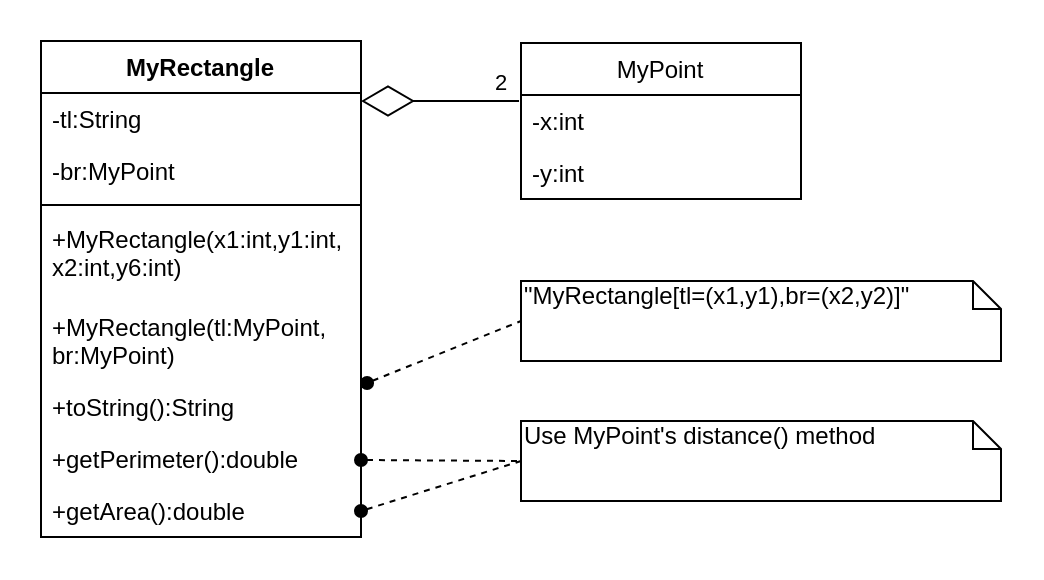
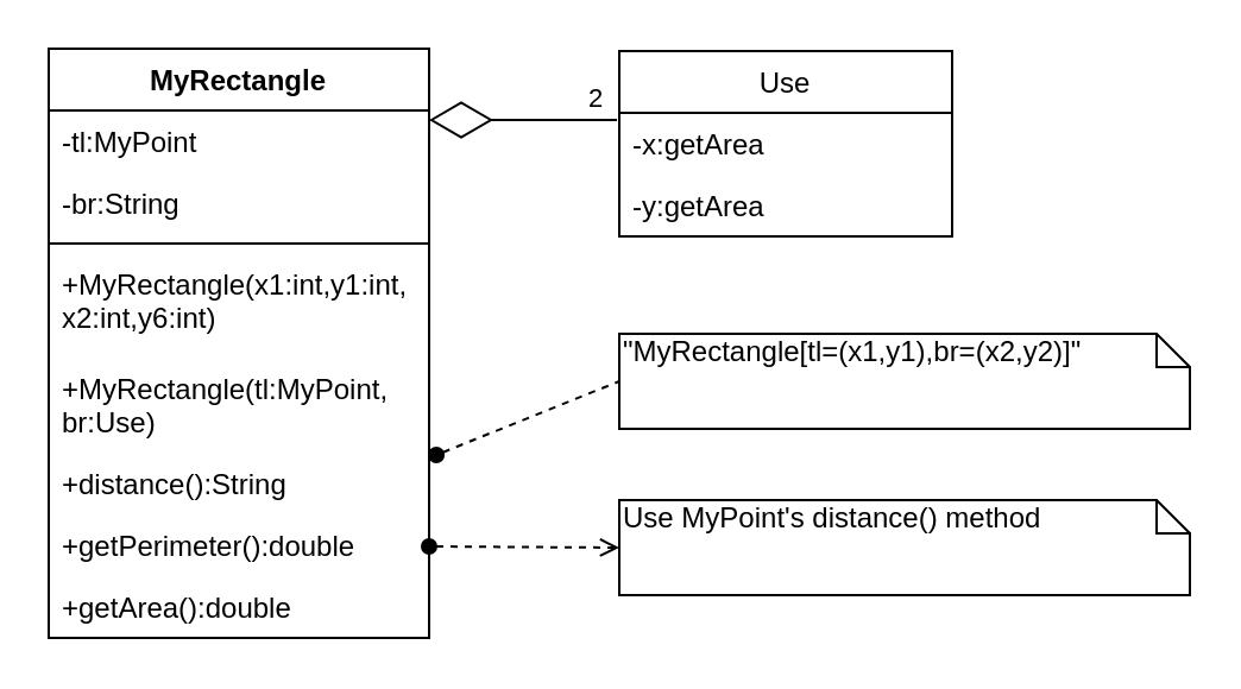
  <mxCell id="0" />
  <mxCell id="1" parent="0" />
  <mxCell id="2" value="MyRectangle" style="swimlane;fontStyle=1;align=center;verticalAlign=top;childLayout=stackLayout;horizontal=1;startSize=26;horizontalStack=0;resizeParent=1;resizeParentMax=0;resizeLast=0;collapsible=1;marginBottom=0;" vertex="1" parent="1"><mxGeometry x="20" y="20" width="160" height="248" as="geometry" /></mxCell>
- <mxCell id="3" value="-tl:String" style="text;strokeColor=none;fillColor=none;align=left;verticalAlign=top;spacingLeft=4;spacingRight=4;overflow=hidden;rotatable=0;points=[[0,0.5],[1,0.5]];portConstraint=eastwest;" vertex="1" parent="2"><mxGeometry y="26" width="160" height="26" as="geometry" /></mxCell>
- <mxCell id="4" value="-br:MyPoint" style="text;strokeColor=none;fillColor=none;align=left;verticalAlign=top;spacingLeft=4;spacingRight=4;overflow=hidden;rotatable=0;points=[[0,0.5],[1,0.5]];portConstraint=eastwest;" vertex="1" parent="2"><mxGeometry y="52" width="160" height="26" as="geometry" /></mxCell>
+ <mxCell id="3" value="-tl:MyPoint" style="text;strokeColor=none;fillColor=none;align=left;verticalAlign=top;spacingLeft=4;spacingRight=4;overflow=hidden;rotatable=0;points=[[0,0.5],[1,0.5]];portConstraint=eastwest;" vertex="1" parent="2"><mxGeometry y="26" width="160" height="26" as="geometry" /></mxCell>
+ <mxCell id="4" value="-br:String" style="text;strokeColor=none;fillColor=none;align=left;verticalAlign=top;spacingLeft=4;spacingRight=4;overflow=hidden;rotatable=0;points=[[0,0.5],[1,0.5]];portConstraint=eastwest;" vertex="1" parent="2"><mxGeometry y="52" width="160" height="26" as="geometry" /></mxCell>
  <mxCell id="5" value="" style="line;strokeWidth=1;fillColor=none;align=left;verticalAlign=middle;spacingTop=-1;spacingLeft=3;spacingRight=3;rotatable=0;labelPosition=right;points=[];portConstraint=eastwest;" vertex="1" parent="2"><mxGeometry y="78" width="160" height="8" as="geometry" /></mxCell>
  <mxCell id="6" value="+MyRectangle(x1:int,y1:int,&#10;x2:int,y6:int)" style="text;strokeColor=none;fillColor=none;align=left;verticalAlign=top;spacingLeft=4;spacingRight=4;overflow=hidden;rotatable=0;points=[[0,0.5],[1,0.5]];portConstraint=eastwest;" vertex="1" parent="2"><mxGeometry y="86" width="160" height="44" as="geometry" /></mxCell>
- <mxCell id="7" value="+MyRectangle(tl:MyPoint,&#10;br:MyPoint)" style="text;strokeColor=none;fillColor=none;align=left;verticalAlign=top;spacingLeft=4;spacingRight=4;overflow=hidden;rotatable=0;points=[[0,0.5],[1,0.5]];portConstraint=eastwest;" vertex="1" parent="2"><mxGeometry y="130" width="160" height="40" as="geometry" /></mxCell>
- <mxCell id="8" value="+toString():String" style="text;strokeColor=none;fillColor=none;align=left;verticalAlign=top;spacingLeft=4;spacingRight=4;overflow=hidden;rotatable=0;points=[[0,0.5],[1,0.5]];portConstraint=eastwest;" vertex="1" parent="2"><mxGeometry y="170" width="160" height="26" as="geometry" /></mxCell>
+ <mxCell id="7" value="+MyRectangle(tl:MyPoint,&#10;br:Use)" style="text;strokeColor=none;fillColor=none;align=left;verticalAlign=top;spacingLeft=4;spacingRight=4;overflow=hidden;rotatable=0;points=[[0,0.5],[1,0.5]];portConstraint=eastwest;" vertex="1" parent="2"><mxGeometry y="130" width="160" height="40" as="geometry" /></mxCell>
+ <mxCell id="8" value="+distance():String" style="text;strokeColor=none;fillColor=none;align=left;verticalAlign=top;spacingLeft=4;spacingRight=4;overflow=hidden;rotatable=0;points=[[0,0.5],[1,0.5]];portConstraint=eastwest;" vertex="1" parent="2"><mxGeometry y="170" width="160" height="26" as="geometry" /></mxCell>
  <mxCell id="9" value="+getPerimeter():double" style="text;strokeColor=none;fillColor=none;align=left;verticalAlign=top;spacingLeft=4;spacingRight=4;overflow=hidden;rotatable=0;points=[[0,0.5],[1,0.5]];portConstraint=eastwest;" vertex="1" parent="2"><mxGeometry y="196" width="160" height="26" as="geometry" /></mxCell>
  <mxCell id="10" value="+getArea():double" style="text;strokeColor=none;fillColor=none;align=left;verticalAlign=top;spacingLeft=4;spacingRight=4;overflow=hidden;rotatable=0;points=[[0,0.5],[1,0.5]];portConstraint=eastwest;" vertex="1" parent="2"><mxGeometry y="222" width="160" height="26" as="geometry" /></mxCell>
- <mxCell id="11" value="MyPoint" style="swimlane;fontStyle=0;childLayout=stackLayout;horizontal=1;startSize=26;fillColor=none;horizontalStack=0;resizeParent=1;resizeParentMax=0;resizeLast=0;collapsible=1;marginBottom=0;" vertex="1" parent="1"><mxGeometry x="260" y="21" width="140" height="78" as="geometry" /></mxCell>
- <mxCell id="12" value="-x:int" style="text;strokeColor=none;fillColor=none;align=left;verticalAlign=top;spacingLeft=4;spacingRight=4;overflow=hidden;rotatable=0;points=[[0,0.5],[1,0.5]];portConstraint=eastwest;" vertex="1" parent="11"><mxGeometry y="26" width="140" height="26" as="geometry" /></mxCell>
- <mxCell id="13" value="-y:int" style="text;strokeColor=none;fillColor=none;align=left;verticalAlign=top;spacingLeft=4;spacingRight=4;overflow=hidden;rotatable=0;points=[[0,0.5],[1,0.5]];portConstraint=eastwest;" vertex="1" parent="11"><mxGeometry y="52" width="140" height="26" as="geometry" /></mxCell>
+ <mxCell id="11" value="Use" style="swimlane;fontStyle=0;childLayout=stackLayout;horizontal=1;startSize=26;fillColor=none;horizontalStack=0;resizeParent=1;resizeParentMax=0;resizeLast=0;collapsible=1;marginBottom=0;" vertex="1" parent="1"><mxGeometry x="260" y="21" width="140" height="78" as="geometry" /></mxCell>
+ <mxCell id="12" value="-x:getArea" style="text;strokeColor=none;fillColor=none;align=left;verticalAlign=top;spacingLeft=4;spacingRight=4;overflow=hidden;rotatable=0;points=[[0,0.5],[1,0.5]];portConstraint=eastwest;" vertex="1" parent="11"><mxGeometry y="26" width="140" height="26" as="geometry" /></mxCell>
+ <mxCell id="13" value="-y:getArea" style="text;strokeColor=none;fillColor=none;align=left;verticalAlign=top;spacingLeft=4;spacingRight=4;overflow=hidden;rotatable=0;points=[[0,0.5],[1,0.5]];portConstraint=eastwest;" vertex="1" parent="11"><mxGeometry y="52" width="140" height="26" as="geometry" /></mxCell>
  <mxCell id="14" value="" style="endArrow=diamondThin;endFill=0;endSize=24;html=1;exitX=-0.007;exitY=0.115;exitDx=0;exitDy=0;exitPerimeter=0;" edge="1" parent="1" source="12"><mxGeometry width="160" relative="1" as="geometry"><mxPoint x="250" y="50" as="sourcePoint" /><mxPoint x="180" y="50" as="targetPoint" /></mxGeometry></mxCell>
  <mxCell id="15" value="&lt;div&gt;2&lt;/div&gt;" style="edgeLabel;html=1;align=center;verticalAlign=middle;resizable=0;points=[];" vertex="1" connectable="0" parent="14"><mxGeometry x="-0.493" y="-2" relative="1" as="geometry"><mxPoint x="10.98" y="-7.99" as="offset" /></mxGeometry></mxCell>
  <mxCell id="16" value="&quot;MyRectangle[tl=(x1,y1),br=(x2,y2)]&quot;" style="shape=note;whiteSpace=wrap;html=1;size=14;verticalAlign=top;align=left;spacingTop=-6;" vertex="1" parent="1"><mxGeometry x="260" y="140" width="240" height="40" as="geometry" /></mxCell>
  <mxCell id="17" value="" style="endArrow=none;dashed=1;html=1;startArrow=oval;startFill=1;exitX=1.019;exitY=0.038;exitDx=0;exitDy=0;exitPerimeter=0;" edge="1" parent="1" source="8"><mxGeometry width="50" height="50" relative="1" as="geometry"><mxPoint x="210" y="210" as="sourcePoint" /><mxPoint x="260" y="160" as="targetPoint" /></mxGeometry></mxCell>
  <mxCell id="18" value="Use MyPoint's distance() method" style="shape=note;whiteSpace=wrap;html=1;size=14;verticalAlign=top;align=left;spacingTop=-6;" vertex="1" parent="1"><mxGeometry x="260" y="210" width="240" height="40" as="geometry" /></mxCell>
- <mxCell id="19" value="" style="endArrow=none;dashed=1;html=1;entryX=0;entryY=0.5;entryDx=0;entryDy=0;entryPerimeter=0;startArrow=oval;startFill=1;" edge="1" parent="1" source="9" target="18"><mxGeometry width="50" height="50" relative="1" as="geometry"><mxPoint x="270" y="410" as="sourcePoint" /><mxPoint x="320" y="360" as="targetPoint" /></mxGeometry></mxCell>
- <mxCell id="20" value="" style="endArrow=none;dashed=1;html=1;entryX=0;entryY=0.5;entryDx=0;entryDy=0;entryPerimeter=0;exitX=1;exitY=0.5;exitDx=0;exitDy=0;startArrow=oval;startFill=1;" edge="1" parent="1" source="10" target="18"><mxGeometry width="50" height="50" relative="1" as="geometry"><mxPoint x="190" y="330" as="sourcePoint" /><mxPoint x="240" y="280" as="targetPoint" /></mxGeometry></mxCell>
+ <mxCell id="19" value="" style="endArrow=open;dashed=1;html=1;entryX=0;entryY=0.5;entryDx=0;entryDy=0;entryPerimeter=0;startArrow=oval;startFill=1;" edge="1" parent="1" source="9" target="18"><mxGeometry width="50" height="50" relative="1" as="geometry"><mxPoint x="270" y="410" as="sourcePoint" /><mxPoint x="320" y="360" as="targetPoint" /></mxGeometry></mxCell>
